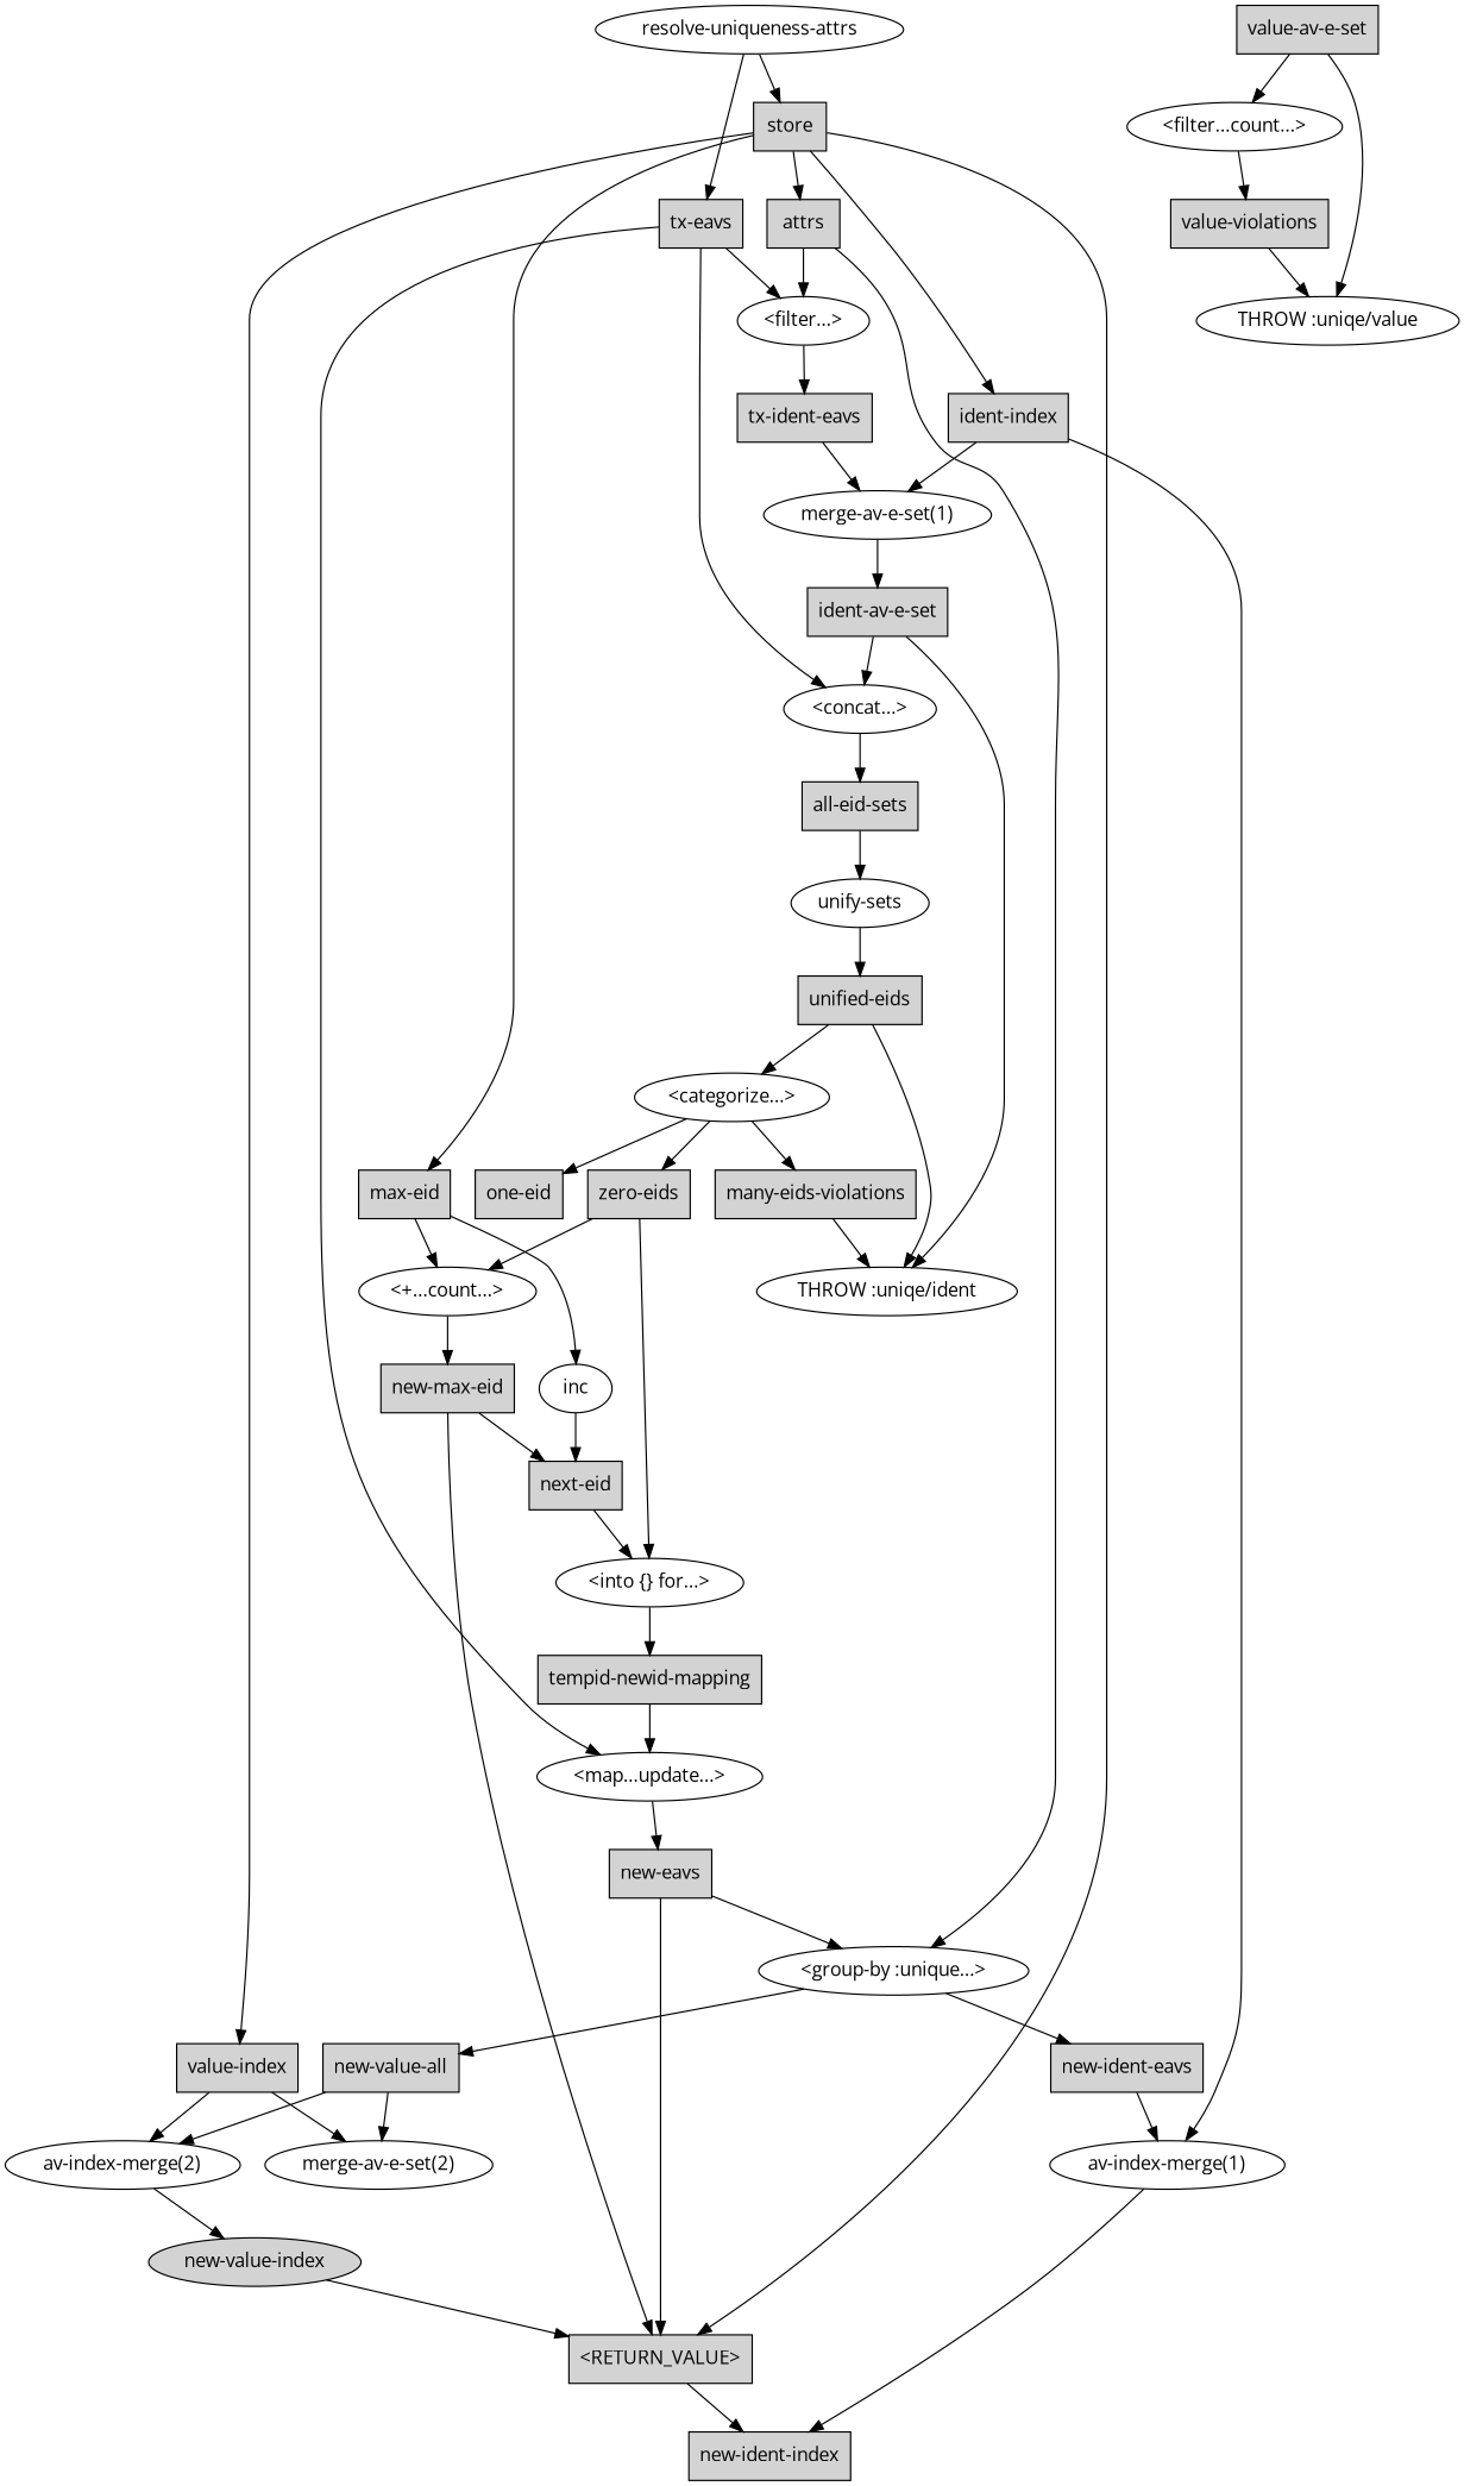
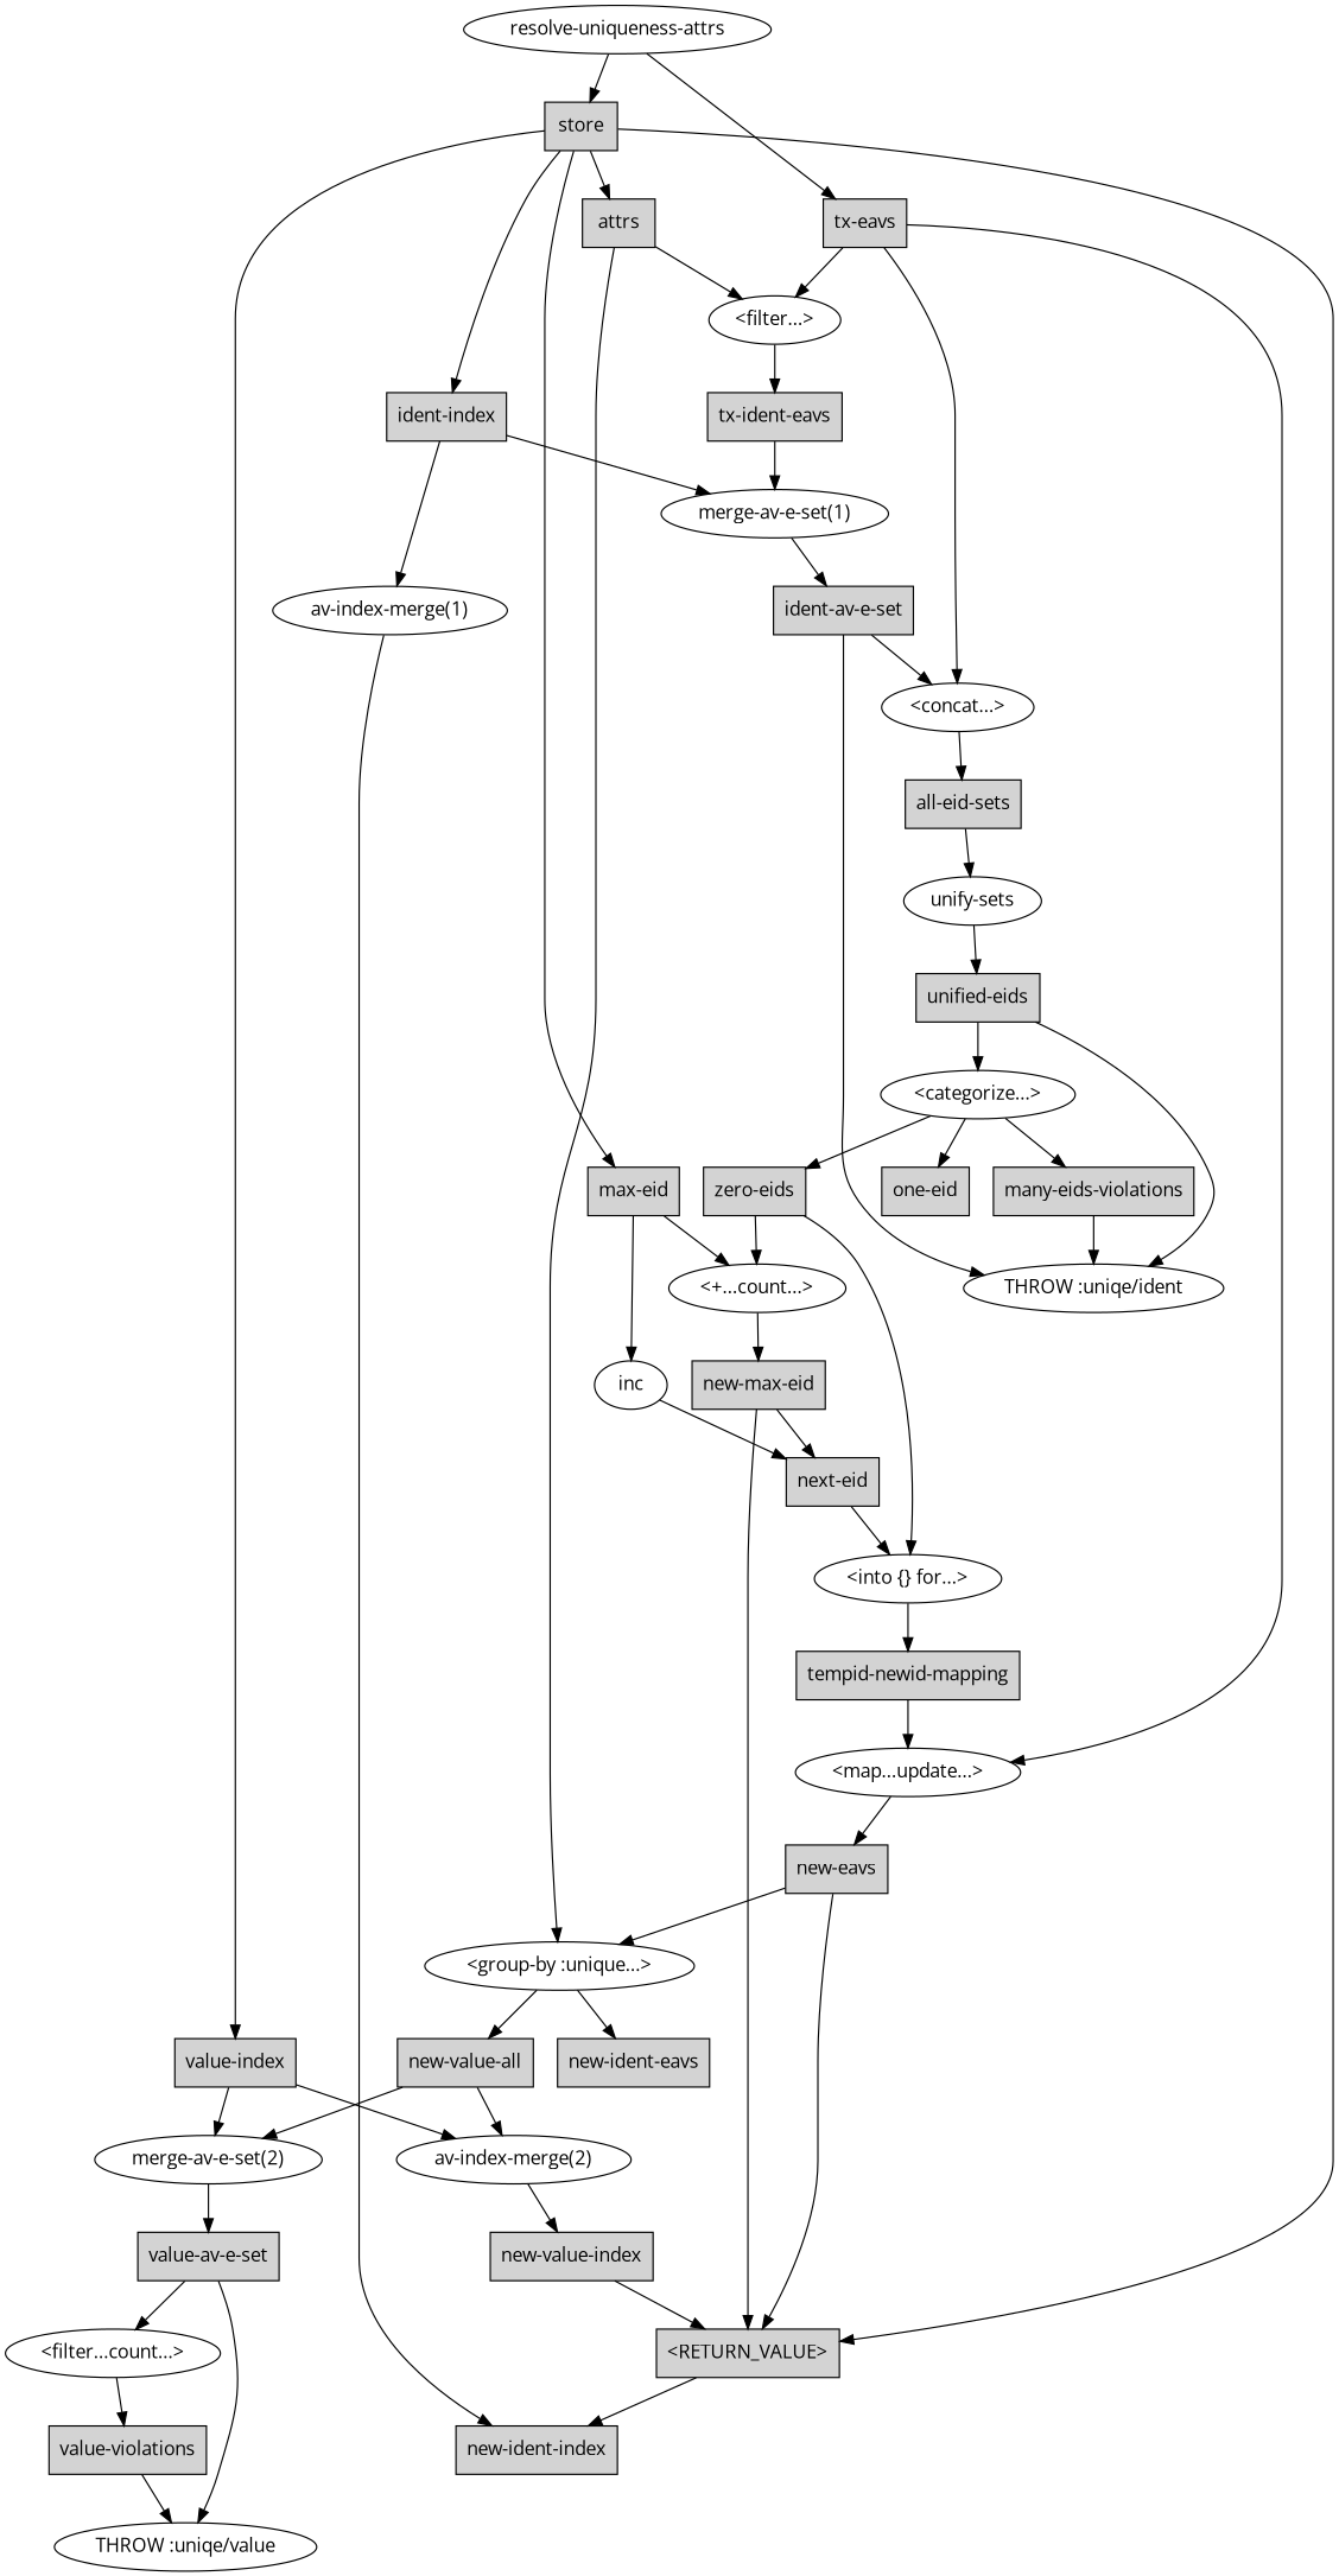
  digraph {
    fontname="Open Sans"
    node [fontname="Open Sans" shape=box style=filled]
    edge [fontname="Open Sans"]
    "resolve-uniqueness-attrs" [shape="" style=""]
    "<filter...>" [shape="" style=""]
    "merge-av-e-set(1)" [shape="" style=""]
    "<concat...>" [shape="" style=""]
    "unify-sets" [shape="" style=""]
    "<categorize...>" [shape="" style=""]
    inc [shape="" style=""]
    "<+...count...>" [shape="" style=""]
    "<into {} for...>" [shape="" style=""]
    "<map...update...>" [shape="" style=""]
    "<group-by :unique...>" [shape="" style=""]
    "merge-av-e-set(2)" [shape="" style=""]
    "<filter...count...>" [shape="" style=""]
    "av-index-merge(1)" [shape="" style=""]
    "av-index-merge(2)" [shape="" style=""]
    "THROW :uniqe/ident" [shape="" style=""]
    "THROW :uniqe/value" [shape="" style=""]
    store
    "max-eid"
    attrs
    "ident-index"
    "value-index"
    "tx-eavs"
    "tx-ident-eavs"
    "ident-av-e-set"
    "all-eid-sets"
    "unified-eids"
    "zero-eids"
    "one-eid"
    "many-eids-violations"
    "next-eid"
    "new-max-eid"
    "tempid-newid-mapping"
    "new-eavs"
    "new-ident-eavs"
    n36 [label="new-value-all"]
    "value-av-e-set"
    "value-violations"
    "new-ident-index"
-   "new-value-index" [shape=ellipse]
+   "new-value-index"
    "<RETURN_VALUE>"
    subgraph sub_1 {
      label=functions
      "resolve-uniqueness-attrs"
      "<filter...>"
      "merge-av-e-set(1)"
      "<concat...>"
      "unify-sets"
      "<categorize...>"
      inc
      "<+...count...>"
      "<into {} for...>"
      "<map...update...>"
      "<group-by :unique...>"
      "merge-av-e-set(2)"
      "<filter...count...>"
      "av-index-merge(1)"
      "av-index-merge(2)"
      "THROW :uniqe/ident"
      "THROW :uniqe/value"
    }
    subgraph sub_2 {
      label=values
      store
      "max-eid"
      attrs
      "ident-index"
      "value-index"
      "tx-eavs"
      "tx-ident-eavs"
      "ident-av-e-set"
      "all-eid-sets"
      "unified-eids"
      "zero-eids"
      "one-eid"
      "many-eids-violations"
      "next-eid"
      "new-max-eid"
      "tempid-newid-mapping"
      "new-eavs"
      "new-ident-eavs"
      n36
      "value-av-e-set"
      "value-violations"
      "new-ident-index"
      "new-value-index"
      "<RETURN_VALUE>"
    }
    "resolve-uniqueness-attrs" -> store
    "resolve-uniqueness-attrs" -> "tx-eavs"
    "<filter...>" -> "tx-ident-eavs"
    "merge-av-e-set(1)" -> "ident-av-e-set"
    "<concat...>" -> "all-eid-sets"
    "unify-sets" -> "unified-eids"
    "<categorize...>" -> "zero-eids"
    "<categorize...>" -> "one-eid"
    "<categorize...>" -> "many-eids-violations"
    inc -> "next-eid"
    "<+...count...>" -> "new-max-eid"
    "<into {} for...>" -> "tempid-newid-mapping"
    "<map...update...>" -> "new-eavs"
    "<group-by :unique...>" -> "new-ident-eavs"
    "<group-by :unique...>" -> n36
+   "merge-av-e-set(2)" -> "value-av-e-set"
    "<filter...count...>" -> "value-violations"
    "av-index-merge(1)" -> "new-ident-index"
    "av-index-merge(2)" -> "new-value-index"
    store -> "max-eid"
    store -> attrs
    store -> "ident-index"
    store -> "value-index"
    store -> "<RETURN_VALUE>"
    "max-eid" -> inc
    "max-eid" -> "<+...count...>"
    attrs -> "<filter...>"
    attrs -> "<group-by :unique...>"
    "ident-index" -> "merge-av-e-set(1)"
    "ident-index" -> "av-index-merge(1)"
    "value-index" -> "merge-av-e-set(2)"
    "value-index" -> "av-index-merge(2)"
    "tx-eavs" -> "<filter...>"
    "tx-eavs" -> "<concat...>"
    "tx-eavs" -> "<map...update...>"
    "tx-ident-eavs" -> "merge-av-e-set(1)"
    "ident-av-e-set" -> "<concat...>"
    "ident-av-e-set" -> "THROW :uniqe/ident"
    "all-eid-sets" -> "unify-sets"
    "unified-eids" -> "<categorize...>"
    "unified-eids" -> "THROW :uniqe/ident"
    "zero-eids" -> "<+...count...>"
    "zero-eids" -> "<into {} for...>"
    "many-eids-violations" -> "THROW :uniqe/ident"
    "next-eid" -> "<into {} for...>"
    "new-max-eid" -> "next-eid"
    "new-max-eid" -> "<RETURN_VALUE>"
    "tempid-newid-mapping" -> "<map...update...>"
    "new-eavs" -> "<group-by :unique...>"
    "new-eavs" -> "<RETURN_VALUE>"
-   "new-ident-eavs" -> "av-index-merge(1)"
    n36 -> "merge-av-e-set(2)"
    n36 -> "av-index-merge(2)"
    "value-av-e-set" -> "<filter...count...>"
    "value-av-e-set" -> "THROW :uniqe/value"
    "value-violations" -> "THROW :uniqe/value"
    "new-value-index" -> "<RETURN_VALUE>"
    "<RETURN_VALUE>" -> "new-ident-index"
  }
